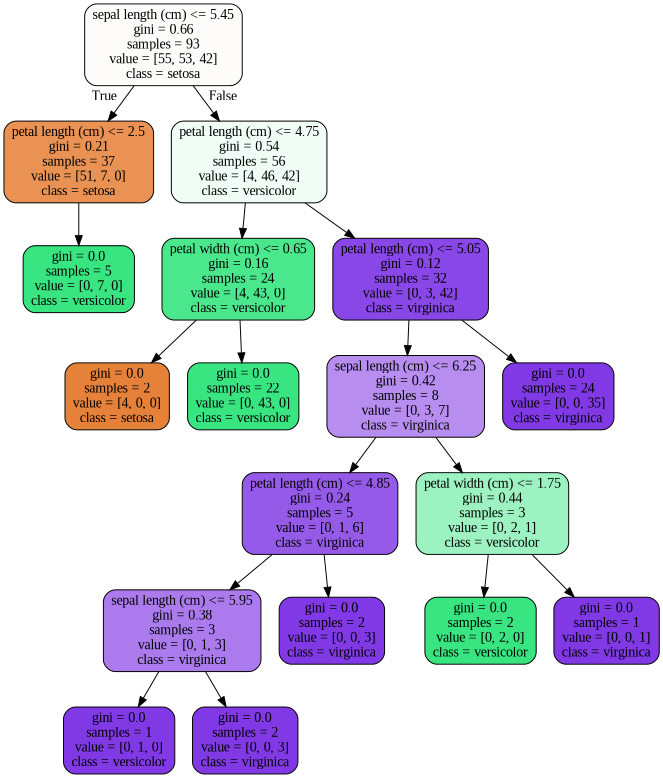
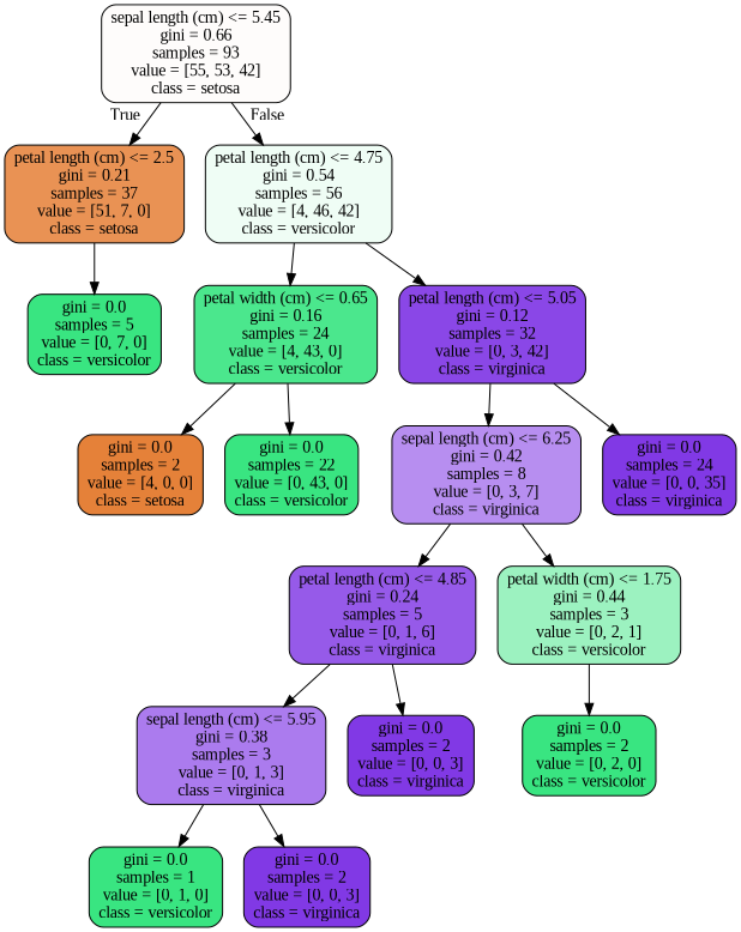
  digraph {
    fontname="Liberation Serif"
    node [color=black fillcolor="#39e581" fontname="Liberation Serif" shape=box style="filled, rounded"]
    edge [fontname="Liberation Serif"]
    n1 [fillcolor="#fefcfb" label="sepal length (cm) <= 5.45\ngini = 0.66\nsamples = 93\nvalue = [55, 53, 42]\nclass = setosa"]
    n2 [fillcolor="#e99254" label="petal length (cm) <= 2.5\ngini = 0.21\nsamples = 37\nvalue = [51, 7, 0]\nclass = setosa"]
    n3 [fillcolor="#effdf5" label="petal length (cm) <= 4.75\ngini = 0.54\nsamples = 56\nvalue = [4, 46, 42]\nclass = versicolor"]
    n4 [label="gini = 0.0\nsamples = 5\nvalue = [0, 7, 0]\nclass = versicolor"]
    n5 [fillcolor="#4be78d" label="petal width (cm) <= 0.65\ngini = 0.16\nsamples = 24\nvalue = [4, 43, 0]\nclass = versicolor"]
    n6 [fillcolor="#8a47e7" label="petal length (cm) <= 5.05\ngini = 0.12\nsamples = 32\nvalue = [0, 3, 42]\nclass = virginica"]
    n7 [fillcolor="#e58139" label="gini = 0.0\nsamples = 2\nvalue = [4, 0, 0]\nclass = setosa"]
    n8 [label="gini = 0.0\nsamples = 22\nvalue = [0, 43, 0]\nclass = versicolor"]
    n9 [fillcolor="#b78ef0" label="sepal length (cm) <= 6.25\ngini = 0.42\nsamples = 8\nvalue = [0, 3, 7]\nclass = virginica"]
    n10 [fillcolor="#8139e5" label="gini = 0.0\nsamples = 24\nvalue = [0, 0, 35]\nclass = virginica"]
    n11 [fillcolor="#965ae9" label="petal length (cm) <= 4.85\ngini = 0.24\nsamples = 5\nvalue = [0, 1, 6]\nclass = virginica"]
    n12 [fillcolor="#9cf2c0" label="petal width (cm) <= 1.75\ngini = 0.44\nsamples = 3\nvalue = [0, 2, 1]\nclass = versicolor"]
    n13 [fillcolor="#ab7bee" label="sepal length (cm) <= 5.95\ngini = 0.38\nsamples = 3\nvalue = [0, 1, 3]\nclass = virginica"]
    n14 [fillcolor="#8139e5" label="gini = 0.0\nsamples = 2\nvalue = [0, 0, 3]\nclass = virginica"]
    n15 [label="gini = 0.0\nsamples = 2\nvalue = [0, 2, 0]\nclass = versicolor"]
-   n16 [fillcolor="#8139e5" label="gini = 0.0\nsamples = 1\nvalue = [0, 0, 1]\nclass = virginica"]
-   n17 [fillcolor="#8139e5" label="gini = 0.0\nsamples = 1\nvalue = [0, 1, 0]\nclass = versicolor"]
+   n17 [label="gini = 0.0\nsamples = 1\nvalue = [0, 1, 0]\nclass = versicolor"]
    n18 [fillcolor="#8139e5" label="gini = 0.0\nsamples = 2\nvalue = [0, 0, 3]\nclass = virginica"]
    n1 -> n2 [headlabel=True labelangle=45 labeldistance=2.5]
    n1 -> n3 [headlabel=False labelangle=-45 labeldistance=2.5]
    n2 -> n4
    n3 -> n5
    n3 -> n6
    n5 -> n7
    n5 -> n8
    n6 -> n9
    n6 -> n10
    n9 -> n11
    n9 -> n12
    n11 -> n13
    n11 -> n14
    n12 -> n15
-   n12 -> n16
    n13 -> n17
    n13 -> n18
  }
